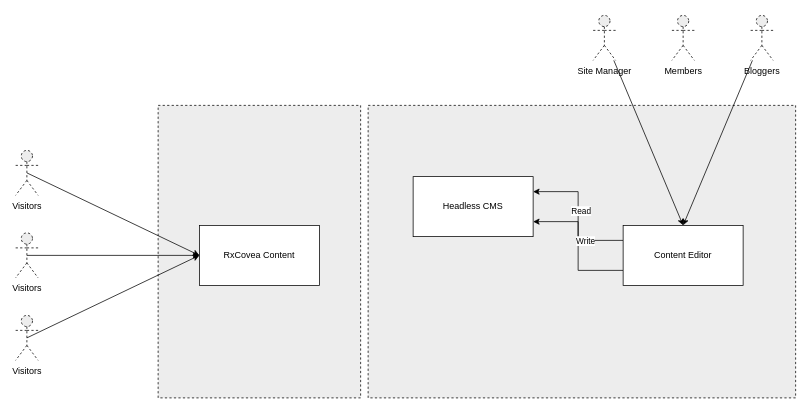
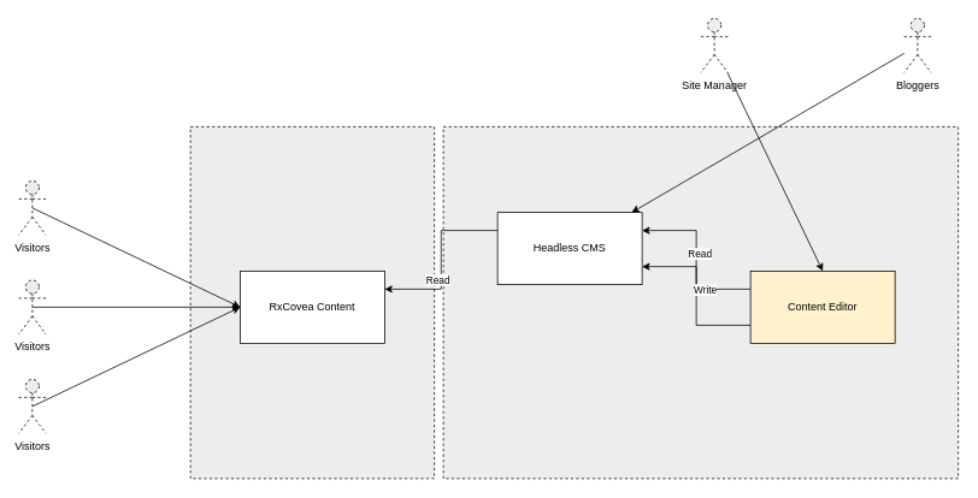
  <mxCell id="0" />
  <mxCell id="1" parent="0" />
  <mxCell id="2" value="" style="rounded=0;whiteSpace=wrap;html=1;dashed=1;fillColor=#EDEDED;" vertex="1" parent="1"><mxGeometry x="210" y="140" width="270" height="390" as="geometry" /></mxCell>
  <mxCell id="3" value="" style="rounded=0;whiteSpace=wrap;html=1;dashed=1;fillColor=#EDEDED;" vertex="1" parent="1"><mxGeometry x="490" y="140" width="570" height="390" as="geometry" /></mxCell>
  <mxCell id="4" value="Headless CMS" style="rounded=0;whiteSpace=wrap;html=1;" vertex="1" parent="1"><mxGeometry x="550" y="235" width="160" height="80" as="geometry" /></mxCell>
  <mxCell id="5" style="edgeStyle=orthogonalEdgeStyle;rounded=0;orthogonalLoop=1;jettySize=auto;html=1;exitX=0;exitY=0.25;exitDx=0;exitDy=0;entryX=1;entryY=0.25;entryDx=0;entryDy=0;" edge="1" parent="1" source="9" target="4"><mxGeometry relative="1" as="geometry" /></mxCell>
  <mxCell id="6" value="Read" style="edgeLabel;html=1;align=center;verticalAlign=middle;resizable=0;points=[];" vertex="1" connectable="0" parent="5"><mxGeometry x="0.083" y="-3" relative="1" as="geometry"><mxPoint as="offset" /></mxGeometry></mxCell>
  <mxCell id="7" style="edgeStyle=orthogonalEdgeStyle;rounded=0;orthogonalLoop=1;jettySize=auto;html=1;exitX=0;exitY=0.75;exitDx=0;exitDy=0;entryX=1;entryY=0.75;entryDx=0;entryDy=0;" edge="1" parent="1" source="9" target="4"><mxGeometry relative="1" as="geometry" /></mxCell>
  <mxCell id="8" value="Write" style="edgeLabel;html=1;align=center;verticalAlign=middle;resizable=0;points=[];" vertex="1" connectable="0" parent="7"><mxGeometry x="0.083" y="-4" relative="1" as="geometry"><mxPoint x="5" as="offset" /></mxGeometry></mxCell>
- <mxCell id="9" value="Content Editor" style="rounded=0;whiteSpace=wrap;html=1;" vertex="1" parent="1"><mxGeometry x="830" y="300" width="160" height="80" as="geometry" /></mxCell>
+ <mxCell id="9" value="Content Editor" style="rounded=0;whiteSpace=wrap;html=1;fillColor=#fff2cc;" vertex="1" parent="1"><mxGeometry x="830" y="300" width="160" height="80" as="geometry" /></mxCell>
  <mxCell id="10" value="RxCovea Content" style="rounded=0;whiteSpace=wrap;html=1;" vertex="1" parent="1"><mxGeometry x="265" y="300" width="160" height="80" as="geometry" /></mxCell>
+ <mxCell id="11" value="Read" style="edgeStyle=orthogonalEdgeStyle;rounded=0;orthogonalLoop=1;jettySize=auto;html=1;exitX=0;exitY=0.25;exitDx=0;exitDy=0;entryX=1;entryY=0.25;entryDx=0;entryDy=0;" edge="1" parent="1" source="4" target="10"><mxGeometry x="0.375" y="-10" relative="1" as="geometry"><mxPoint as="offset" /></mxGeometry></mxCell>
  <mxCell id="12" value="Visitors" style="shape=umlActor;verticalLabelPosition=bottom;verticalAlign=top;html=1;outlineConnect=0;dashed=1;fillColor=#EDEDED;" vertex="1" parent="1"><mxGeometry x="20" y="200" width="30" height="60" as="geometry" /></mxCell>
  <mxCell id="13" value="Visitors" style="shape=umlActor;verticalLabelPosition=bottom;verticalAlign=top;html=1;outlineConnect=0;dashed=1;fillColor=#EDEDED;" vertex="1" parent="1"><mxGeometry x="20" y="310" width="30" height="60" as="geometry" /></mxCell>
  <mxCell id="14" value="Visitors" style="shape=umlActor;verticalLabelPosition=bottom;verticalAlign=top;html=1;outlineConnect=0;dashed=1;fillColor=#EDEDED;" vertex="1" parent="1"><mxGeometry x="20" y="420" width="30" height="60" as="geometry" /></mxCell>
- <mxCell id="15" value="Site Manager" style="shape=umlActor;verticalLabelPosition=bottom;verticalAlign=top;html=1;outlineConnect=0;dashed=1;fillColor=#EDEDED;" vertex="1" parent="1"><mxGeometry x="790" y="20" width="30" height="60" as="geometry" /></mxCell>
- <mxCell id="16" value="Members" style="shape=umlActor;verticalLabelPosition=bottom;verticalAlign=top;html=1;outlineConnect=0;dashed=1;fillColor=#EDEDED;" vertex="1" parent="1"><mxGeometry x="895" y="20" width="30" height="60" as="geometry" /></mxCell>
+ <mxCell id="15" value="Site Manager" style="shape=umlActor;verticalLabelPosition=bottom;verticalAlign=top;html=1;outlineConnect=0;dashed=1;fillColor=#EDEDED;" vertex="1" parent="1"><mxGeometry x="775" y="20" width="30" height="60" as="geometry" /></mxCell>
  <mxCell id="17" value="Bloggers" style="shape=umlActor;verticalLabelPosition=bottom;verticalAlign=top;html=1;outlineConnect=0;dashed=1;fillColor=#EDEDED;" vertex="1" parent="1"><mxGeometry x="1000" y="20" width="30" height="60" as="geometry" /></mxCell>
  <mxCell id="18" value="" style="endArrow=classic;html=1;" edge="1" parent="1" source="15"><mxGeometry width="50" height="50" relative="1" as="geometry"><mxPoint x="660" y="80" as="sourcePoint" /><mxPoint x="910" y="300" as="targetPoint" /></mxGeometry></mxCell>
- <mxCell id="19" value="" style="endArrow=classic;html=1;entryX=0.5;entryY=0;entryDx=0;entryDy=0;" edge="1" parent="1" source="17" target="9"><mxGeometry width="50" height="50" relative="1" as="geometry"><mxPoint x="920" y="90" as="sourcePoint" /><mxPoint x="920" y="310" as="targetPoint" /></mxGeometry></mxCell>
+ <mxCell id="19" value="" style="endArrow=classic;html=1;" edge="1" parent="1" source="17" target="4"><mxGeometry width="50" height="50" relative="1" as="geometry"><mxPoint x="920" y="90" as="sourcePoint" /><mxPoint x="920" y="310" as="targetPoint" /></mxGeometry></mxCell>
  <mxCell id="20" value="" style="endArrow=classic;html=1;entryX=0;entryY=0.5;entryDx=0;entryDy=0;exitX=0.5;exitY=0.5;exitDx=0;exitDy=0;exitPerimeter=0;" edge="1" parent="1" source="12" target="10"><mxGeometry width="50" height="50" relative="1" as="geometry"><mxPoint x="90" y="350" as="sourcePoint" /><mxPoint x="140" y="300" as="targetPoint" /></mxGeometry></mxCell>
  <mxCell id="21" value="" style="endArrow=classic;html=1;entryX=0;entryY=0.5;entryDx=0;entryDy=0;exitX=0.5;exitY=0.5;exitDx=0;exitDy=0;exitPerimeter=0;" edge="1" parent="1" source="13" target="10"><mxGeometry width="50" height="50" relative="1" as="geometry"><mxPoint x="60" y="265.87" as="sourcePoint" /><mxPoint x="275" y="350" as="targetPoint" /></mxGeometry></mxCell>
  <mxCell id="22" value="" style="endArrow=classic;html=1;entryX=0;entryY=0.5;entryDx=0;entryDy=0;exitX=0.5;exitY=0.5;exitDx=0;exitDy=0;exitPerimeter=0;" edge="1" parent="1" source="14" target="10"><mxGeometry width="50" height="50" relative="1" as="geometry"><mxPoint x="45" y="350" as="sourcePoint" /><mxPoint x="275" y="350" as="targetPoint" /></mxGeometry></mxCell>
